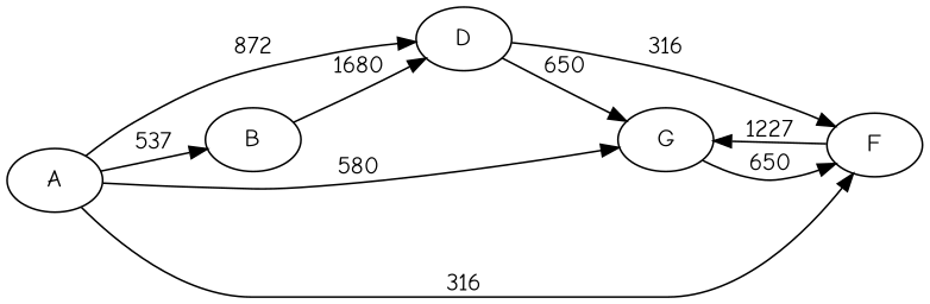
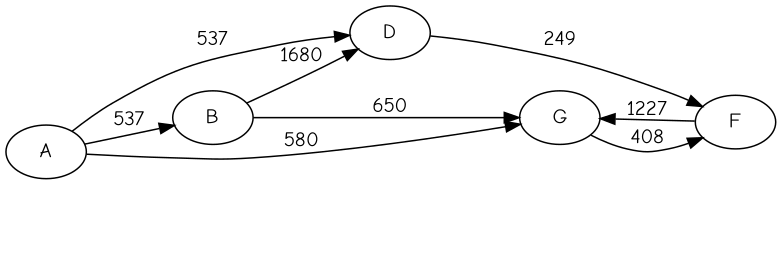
  digraph {
    fontname="Comic Neue"
    rankdir=LR
    node [fontname="Comic Neue"]
    edge [fontname="Comic Neue"]
    A
    G
    D
    B
    F
    A -> G [label=580]
-   A -> D [label=872]
+   A -> D [label=537]
    A -> B [label=537]
-   A -> F [label=316]
-   G -> F [label=650]
-   D -> G [label=650]
-   D -> F [label=316]
+   G -> F [label=408]
+   B -> G [label=650]
+   D -> F [label=249]
    B -> D [label=1680]
    F -> G [label=1227]
  }
